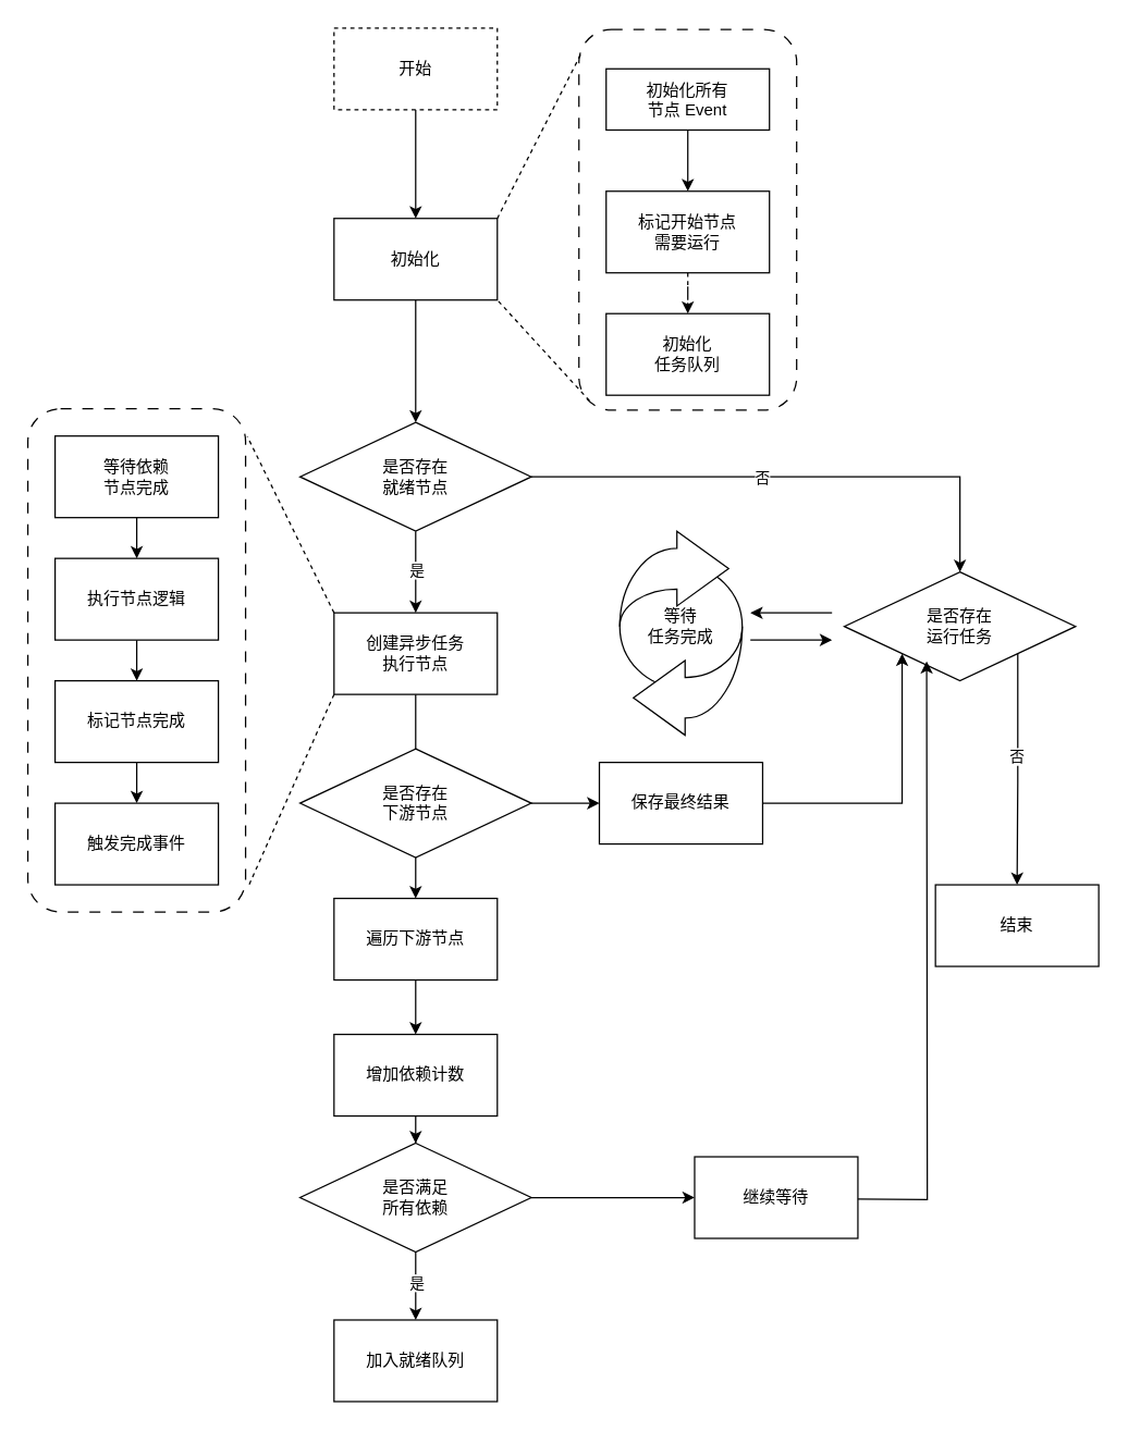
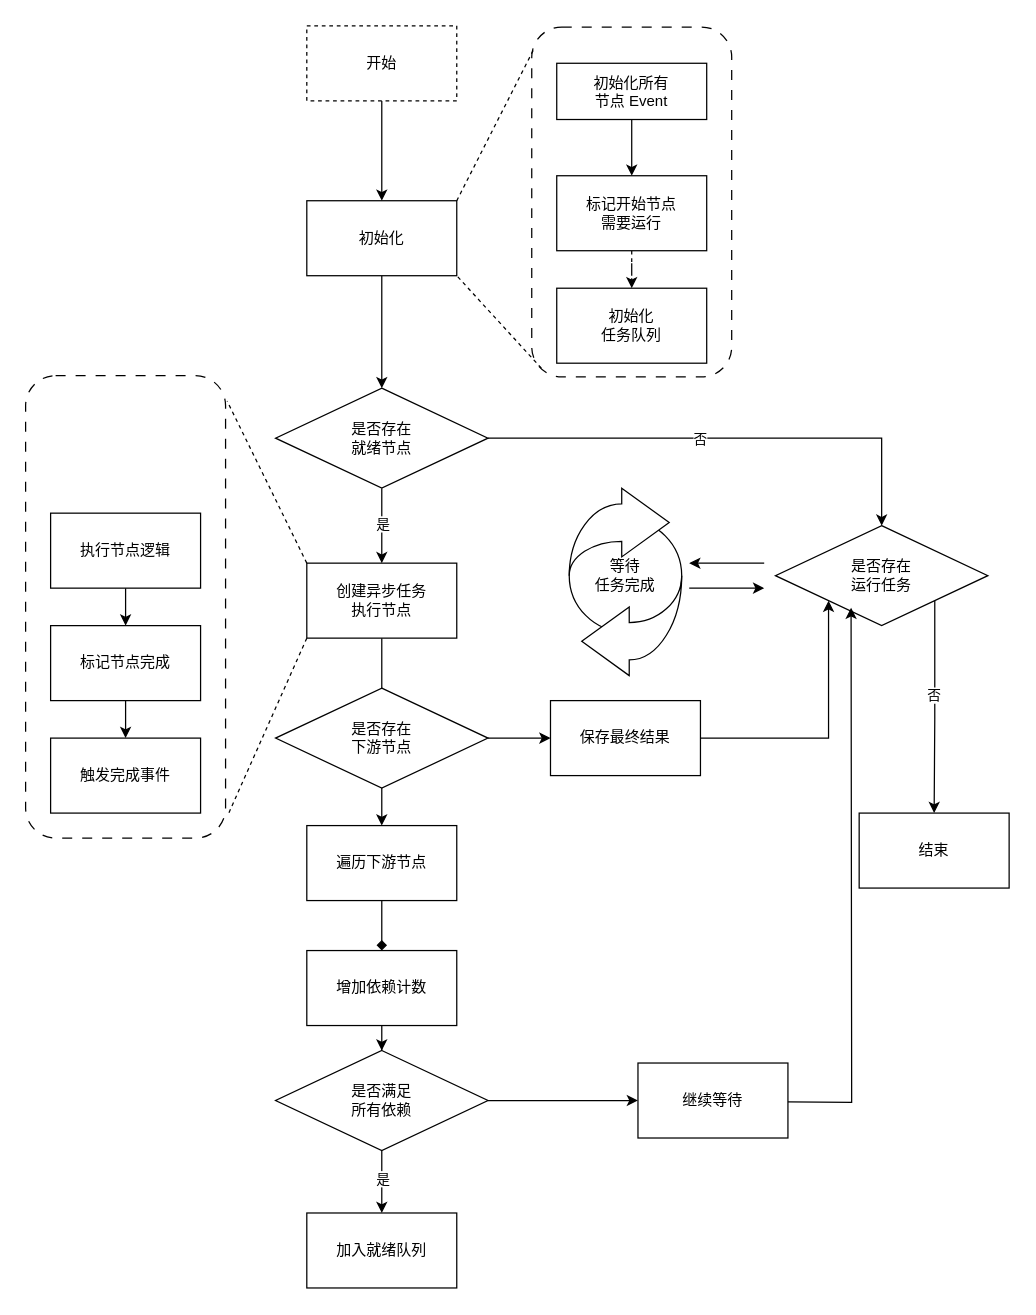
  <mxCell id="0" />
  <mxCell id="1" parent="0" />
  <mxCell id="2" value="" style="edgeStyle=orthogonalEdgeStyle;rounded=0;orthogonalLoop=1;jettySize=auto;html=1;" edge="1" parent="1" source="3" target="16"><mxGeometry relative="1" as="geometry" /></mxCell>
  <mxCell id="3" value="开始" style="rounded=0;whiteSpace=wrap;html=1;dashed=1;" vertex="1" parent="1"><mxGeometry x="245" y="20" width="120" height="60" as="geometry" /></mxCell>
  <mxCell id="4" value="" style="edgeStyle=orthogonalEdgeStyle;rounded=0;orthogonalLoop=1;jettySize=auto;html=1;" edge="1" parent="1" source="8" target="10"><mxGeometry relative="1" as="geometry" /></mxCell>
  <mxCell id="5" value="是" style="edgeLabel;html=1;align=center;verticalAlign=middle;resizable=0;points=[];" vertex="1" connectable="0" parent="4"><mxGeometry x="-0.081" relative="1" as="geometry"><mxPoint as="offset" /></mxGeometry></mxCell>
  <mxCell id="6" value="" style="edgeStyle=orthogonalEdgeStyle;rounded=0;orthogonalLoop=1;jettySize=auto;html=1;" edge="1" parent="1" source="8" target="13"><mxGeometry relative="1" as="geometry" /></mxCell>
  <mxCell id="7" value="否" style="edgeLabel;html=1;align=center;verticalAlign=middle;resizable=0;points=[];" vertex="1" connectable="0" parent="6"><mxGeometry x="-0.122" relative="1" as="geometry"><mxPoint as="offset" /></mxGeometry></mxCell>
  <mxCell id="8" value="是否存在&lt;div&gt;就绪节点&lt;/div&gt;" style="rhombus;whiteSpace=wrap;html=1;rounded=0;" vertex="1" parent="1"><mxGeometry x="220" y="310" width="170" height="80" as="geometry" /></mxCell>
  <mxCell id="9" value="" style="edgeStyle=orthogonalEdgeStyle;rounded=0;orthogonalLoop=1;jettySize=auto;html=1;" edge="1" parent="1" source="10"><mxGeometry relative="1" as="geometry"><mxPoint x="305" y="580" as="targetPoint" /></mxGeometry></mxCell>
  <mxCell id="10" value="创建异步任务&lt;div&gt;执行节点&lt;/div&gt;" style="whiteSpace=wrap;html=1;rounded=0;" vertex="1" parent="1"><mxGeometry x="245" y="450" width="120" height="60" as="geometry" /></mxCell>
  <mxCell id="11" value="" style="edgeStyle=orthogonalEdgeStyle;rounded=0;orthogonalLoop=1;jettySize=auto;html=1;exitX=1;exitY=1;exitDx=0;exitDy=0;" edge="1" parent="1" source="13" target="14"><mxGeometry relative="1" as="geometry" /></mxCell>
  <mxCell id="12" value="否" style="edgeLabel;html=1;align=center;verticalAlign=middle;resizable=0;points=[];" vertex="1" connectable="0" parent="11"><mxGeometry x="-0.122" y="-1" relative="1" as="geometry"><mxPoint as="offset" /></mxGeometry></mxCell>
  <mxCell id="13" value="是否存在&lt;div&gt;运行任务&lt;/div&gt;" style="rhombus;whiteSpace=wrap;html=1;rounded=0;" vertex="1" parent="1"><mxGeometry x="620" y="420" width="170" height="80" as="geometry" /></mxCell>
  <mxCell id="14" value="结束" style="whiteSpace=wrap;html=1;rounded=0;" vertex="1" parent="1"><mxGeometry x="687" y="650" width="120" height="60" as="geometry" /></mxCell>
  <mxCell id="15" value="" style="edgeStyle=orthogonalEdgeStyle;rounded=0;orthogonalLoop=1;jettySize=auto;html=1;entryX=0.5;entryY=0;entryDx=0;entryDy=0;" edge="1" parent="1" source="16" target="8"><mxGeometry relative="1" as="geometry"><mxPoint x="305" y="280" as="targetPoint" /></mxGeometry></mxCell>
  <mxCell id="16" value="初始化" style="rounded=0;whiteSpace=wrap;html=1;" vertex="1" parent="1"><mxGeometry x="245" y="160" width="120" height="60" as="geometry" /></mxCell>
  <mxCell id="17" value="" style="group" vertex="1" connectable="0" parent="1"><mxGeometry x="425" y="30" width="160" height="280" as="geometry" /></mxCell>
  <mxCell id="18" value="" style="edgeStyle=orthogonalEdgeStyle;rounded=0;orthogonalLoop=1;jettySize=auto;html=1;" edge="1" parent="17" source="19" target="21"><mxGeometry relative="1" as="geometry" /></mxCell>
  <mxCell id="19" value="初始化所有&lt;div&gt;节点 Event&lt;/div&gt;" style="rounded=0;whiteSpace=wrap;html=1;" vertex="1" parent="17"><mxGeometry x="20" y="20" width="120" height="45" as="geometry" /></mxCell>
  <mxCell id="20" value="" style="edgeStyle=orthogonalEdgeStyle;rounded=0;orthogonalLoop=1;jettySize=auto;html=1;dashed=1;" edge="1" parent="17" source="21" target="22"><mxGeometry relative="1" as="geometry" /></mxCell>
  <mxCell id="21" value="标记开始节点&lt;div&gt;需要运行&lt;/div&gt;" style="rounded=0;whiteSpace=wrap;html=1;" vertex="1" parent="17"><mxGeometry x="20" y="110" width="120" height="60" as="geometry" /></mxCell>
  <mxCell id="22" value="初始化&lt;div&gt;任务队列&lt;/div&gt;" style="rounded=0;whiteSpace=wrap;html=1;" vertex="1" parent="17"><mxGeometry x="20" y="200" width="120" height="60" as="geometry" /></mxCell>
  <mxCell id="23" value="" style="rounded=1;whiteSpace=wrap;html=1;fillColor=none;dashed=1;dashPattern=8 8;" vertex="1" parent="17"><mxGeometry y="-9" width="160" height="280" as="geometry" /></mxCell>
  <mxCell id="24" value="" style="endArrow=none;dashed=1;html=1;rounded=0;entryX=1;entryY=1;entryDx=0;entryDy=0;exitX=0.048;exitY=0.975;exitDx=0;exitDy=0;exitPerimeter=0;" edge="1" parent="1" source="23" target="16"><mxGeometry width="50" height="50" relative="1" as="geometry"><mxPoint x="425" y="390" as="sourcePoint" /><mxPoint x="475" y="340" as="targetPoint" /></mxGeometry></mxCell>
  <mxCell id="25" value="" style="endArrow=none;dashed=1;html=1;rounded=0;entryX=1;entryY=0;entryDx=0;entryDy=0;exitX=0.007;exitY=0.067;exitDx=0;exitDy=0;exitPerimeter=0;" edge="1" parent="1" source="23" target="16"><mxGeometry width="50" height="50" relative="1" as="geometry"><mxPoint x="463" y="324" as="sourcePoint" /><mxPoint x="395" y="250" as="targetPoint" /></mxGeometry></mxCell>
  <mxCell id="26" value="" style="edgeStyle=orthogonalEdgeStyle;rounded=0;orthogonalLoop=1;jettySize=auto;html=1;" edge="1" parent="1" source="37" target="41"><mxGeometry relative="1" as="geometry" /></mxCell>
  <mxCell id="27" value="" style="edgeStyle=orthogonalEdgeStyle;rounded=0;orthogonalLoop=1;jettySize=auto;html=1;" edge="1" parent="1" source="37" target="43"><mxGeometry relative="1" as="geometry" /></mxCell>
  <mxCell id="28" value="" style="group" vertex="1" connectable="0" parent="1"><mxGeometry x="20" y="300" width="160" height="370" as="geometry" /></mxCell>
- <mxCell id="29" value="" style="edgeStyle=orthogonalEdgeStyle;rounded=0;orthogonalLoop=1;jettySize=auto;html=1;" edge="1" parent="28" source="30" target="32"><mxGeometry relative="1" as="geometry" /></mxCell>
- <mxCell id="30" value="等待依赖&lt;div&gt;节点完成&lt;/div&gt;" style="rounded=0;whiteSpace=wrap;html=1;container=0;" vertex="1" parent="28"><mxGeometry x="20" y="20" width="120" height="60" as="geometry" /></mxCell>
  <mxCell id="31" value="" style="edgeStyle=orthogonalEdgeStyle;rounded=0;orthogonalLoop=1;jettySize=auto;html=1;" edge="1" parent="28" source="32" target="34"><mxGeometry relative="1" as="geometry" /></mxCell>
  <mxCell id="32" value="执行节点逻辑" style="rounded=0;whiteSpace=wrap;html=1;container=0;" vertex="1" parent="28"><mxGeometry x="20" y="110" width="120" height="60" as="geometry" /></mxCell>
  <mxCell id="33" value="" style="edgeStyle=orthogonalEdgeStyle;rounded=0;orthogonalLoop=1;jettySize=auto;html=1;" edge="1" parent="28" source="34" target="36"><mxGeometry relative="1" as="geometry" /></mxCell>
  <mxCell id="34" value="标记节点完成" style="rounded=0;whiteSpace=wrap;html=1;container=0;" vertex="1" parent="28"><mxGeometry x="20" y="200" width="120" height="60" as="geometry" /></mxCell>
  <mxCell id="35" value="" style="rounded=1;whiteSpace=wrap;html=1;fillColor=none;dashed=1;dashPattern=8 8;movable=1;resizable=1;rotatable=1;deletable=1;editable=1;locked=0;connectable=1;container=0;" vertex="1" parent="28"><mxGeometry width="160" height="370" as="geometry" /></mxCell>
  <mxCell id="36" value="触发完成事件" style="whiteSpace=wrap;html=1;rounded=0;" vertex="1" parent="28"><mxGeometry x="20" y="290" width="120" height="60" as="geometry" /></mxCell>
  <mxCell id="37" value="是否存在&lt;div&gt;下游节点&lt;/div&gt;" style="rhombus;whiteSpace=wrap;html=1;rounded=0;" vertex="1" parent="1"><mxGeometry x="220" y="550" width="170" height="80" as="geometry" /></mxCell>
  <mxCell id="38" value="" style="endArrow=none;dashed=1;html=1;rounded=0;entryX=1.008;entryY=0.055;entryDx=0;entryDy=0;exitX=0;exitY=0;exitDx=0;exitDy=0;entryPerimeter=0;" edge="1" parent="1" source="10" target="35"><mxGeometry width="50" height="50" relative="1" as="geometry"><mxPoint x="458" y="324" as="sourcePoint" /><mxPoint x="390" y="250" as="targetPoint" /></mxGeometry></mxCell>
  <mxCell id="39" value="" style="endArrow=none;dashed=1;html=1;rounded=0;entryX=1.017;entryY=0.945;entryDx=0;entryDy=0;exitX=0;exitY=1;exitDx=0;exitDy=0;entryPerimeter=0;" edge="1" parent="1" source="10" target="35"><mxGeometry width="50" height="50" relative="1" as="geometry"><mxPoint x="478" y="344" as="sourcePoint" /><mxPoint x="410" y="270" as="targetPoint" /></mxGeometry></mxCell>
- <mxCell id="40" value="" style="edgeStyle=orthogonalEdgeStyle;rounded=0;orthogonalLoop=1;jettySize=auto;html=1;" edge="1" parent="1" source="41" target="45"><mxGeometry relative="1" as="geometry" /></mxCell>
+ <mxCell id="40" value="" style="edgeStyle=orthogonalEdgeStyle;rounded=0;orthogonalLoop=1;jettySize=auto;html=1;endArrow=diamond;" edge="1" parent="1" source="41" target="45"><mxGeometry relative="1" as="geometry" /></mxCell>
  <mxCell id="41" value="遍历下游节点" style="whiteSpace=wrap;html=1;rounded=0;" vertex="1" parent="1"><mxGeometry x="245" y="660" width="120" height="60" as="geometry" /></mxCell>
  <mxCell id="42" style="edgeStyle=orthogonalEdgeStyle;rounded=0;orthogonalLoop=1;jettySize=auto;html=1;exitX=1;exitY=0.5;exitDx=0;exitDy=0;entryX=0;entryY=1;entryDx=0;entryDy=0;" edge="1" parent="1" source="43" target="13"><mxGeometry relative="1" as="geometry" /></mxCell>
  <mxCell id="43" value="保存最终结果" style="whiteSpace=wrap;html=1;rounded=0;" vertex="1" parent="1"><mxGeometry x="440" y="560" width="120" height="60" as="geometry" /></mxCell>
  <mxCell id="44" value="" style="edgeStyle=orthogonalEdgeStyle;rounded=0;orthogonalLoop=1;jettySize=auto;html=1;" edge="1" parent="1" source="45" target="49"><mxGeometry relative="1" as="geometry" /></mxCell>
  <mxCell id="45" value="增加依赖计数" style="whiteSpace=wrap;html=1;rounded=0;" vertex="1" parent="1"><mxGeometry x="245" y="760" width="120" height="60" as="geometry" /></mxCell>
  <mxCell id="46" value="" style="edgeStyle=orthogonalEdgeStyle;rounded=0;orthogonalLoop=1;jettySize=auto;html=1;" edge="1" parent="1" source="49" target="50"><mxGeometry relative="1" as="geometry" /></mxCell>
  <mxCell id="47" value="是" style="edgeLabel;html=1;align=center;verticalAlign=middle;resizable=0;points=[];" vertex="1" connectable="0" parent="46"><mxGeometry x="-0.111" y="1" relative="1" as="geometry"><mxPoint x="-1" as="offset" /></mxGeometry></mxCell>
  <mxCell id="48" value="" style="edgeStyle=orthogonalEdgeStyle;rounded=0;orthogonalLoop=1;jettySize=auto;html=1;" edge="1" parent="1" source="49" target="51"><mxGeometry relative="1" as="geometry" /></mxCell>
  <mxCell id="49" value="是否满足&lt;br&gt;所有依赖" style="rhombus;whiteSpace=wrap;html=1;rounded=0;" vertex="1" parent="1"><mxGeometry x="220" y="840" width="170" height="80" as="geometry" /></mxCell>
  <mxCell id="50" value="加入就绪队列" style="whiteSpace=wrap;html=1;rounded=0;" vertex="1" parent="1"><mxGeometry x="245" y="970" width="120" height="60" as="geometry" /></mxCell>
  <mxCell id="51" value="继续等待" style="whiteSpace=wrap;html=1;rounded=0;" vertex="1" parent="1"><mxGeometry x="510" y="850" width="120" height="60" as="geometry" /></mxCell>
  <mxCell id="52" style="edgeStyle=orthogonalEdgeStyle;rounded=0;orthogonalLoop=1;jettySize=auto;html=1;exitX=0.5;exitY=1;exitDx=0;exitDy=0;" edge="1" parent="1" source="43" target="43"><mxGeometry relative="1" as="geometry" /></mxCell>
  <mxCell id="53" style="edgeStyle=orthogonalEdgeStyle;rounded=0;orthogonalLoop=1;jettySize=auto;html=1;exitX=1;exitY=0.5;exitDx=0;exitDy=0;entryX=0.356;entryY=0.808;entryDx=0;entryDy=0;entryPerimeter=0;" edge="1" parent="1"><mxGeometry relative="1" as="geometry"><mxPoint x="630" y="881" as="sourcePoint" /><mxPoint x="680.52" y="485.64" as="targetPoint" /></mxGeometry></mxCell>
  <mxCell id="54" value="" style="group" vertex="1" connectable="0" parent="1"><mxGeometry x="551" y="450" width="61" height="20" as="geometry" /></mxCell>
  <mxCell id="55" value="" style="endArrow=classic;html=1;rounded=0;" edge="1" parent="54"><mxGeometry width="50" height="50" relative="1" as="geometry"><mxPoint x="60.0" as="sourcePoint" /><mxPoint as="targetPoint" /></mxGeometry></mxCell>
  <mxCell id="56" value="" style="endArrow=classic;html=1;rounded=0;" edge="1" parent="54"><mxGeometry width="50" height="50" relative="1" as="geometry"><mxPoint y="20" as="sourcePoint" /><mxPoint x="60.0" y="20" as="targetPoint" /></mxGeometry></mxCell>
  <mxCell id="57" value="等待&lt;div&gt;任务完成&lt;/div&gt;" style="ellipse;whiteSpace=wrap;html=1;aspect=fixed;" vertex="1" parent="1"><mxGeometry x="455" y="415" width="90" height="90" as="geometry" /></mxCell>
  <mxCell id="58" value="" style="html=1;shadow=0;dashed=0;align=center;verticalAlign=middle;shape=mxgraph.arrows2.jumpInArrow;dy=15;dx=38;arrowHead=55;strokeColor=#000000;" vertex="1" parent="1"><mxGeometry x="455" y="390" width="80" height="70" as="geometry" /></mxCell>
  <mxCell id="59" value="" style="html=1;shadow=0;dashed=0;align=center;verticalAlign=middle;shape=mxgraph.arrows2.jumpInArrow;dy=15;dx=38;arrowHead=55;direction=west;strokeColor=#000000;" vertex="1" parent="1"><mxGeometry x="465" y="460" width="80" height="80" as="geometry" /></mxCell>
